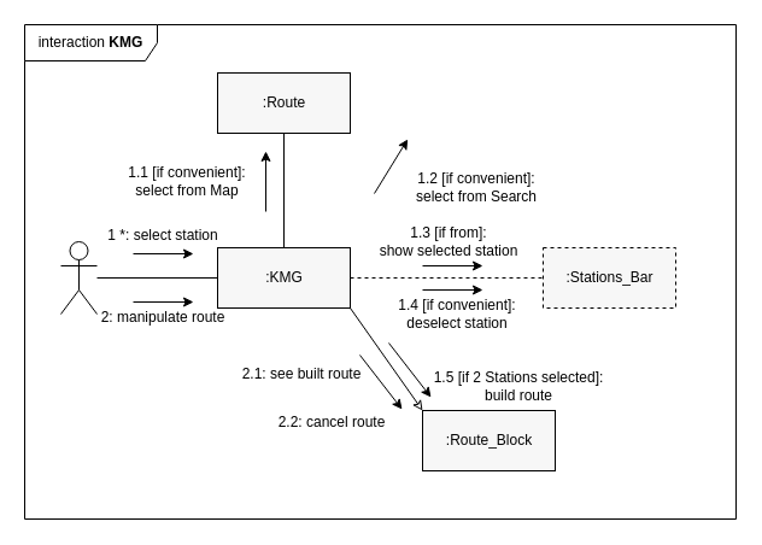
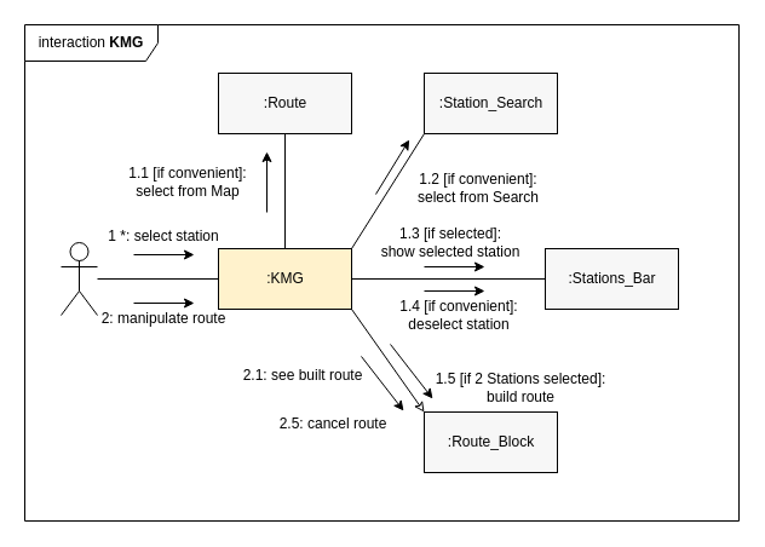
  <mxCell id="0" />
  <mxCell id="1" parent="0" />
  <mxCell id="2" value="interaction &lt;b&gt;KMG&lt;/b&gt;" style="shape=umlFrame;whiteSpace=wrap;html=1;width=110;height=30;swimlaneFillColor=#ffffff;" parent="1" vertex="1"><mxGeometry x="20" y="20" width="590" height="410" as="geometry" /></mxCell>
  <mxCell id="3" style="edgeStyle=orthogonalEdgeStyle;rounded=0;orthogonalLoop=1;jettySize=auto;html=1;entryX=0;entryY=0.5;entryDx=0;entryDy=0;endArrow=none;endFill=0;" edge="1" parent="1" source="4" target="9"><mxGeometry relative="1" as="geometry" /></mxCell>
  <mxCell id="4" value="" style="shape=umlActor;verticalLabelPosition=bottom;verticalAlign=top;html=1;" parent="1" vertex="1"><mxGeometry x="50" y="200" width="30" height="60" as="geometry" /></mxCell>
  <mxCell id="5" style="rounded=0;orthogonalLoop=1;jettySize=auto;html=1;exitX=0.5;exitY=0;exitDx=0;exitDy=0;entryX=0.5;entryY=1;entryDx=0;entryDy=0;endArrow=none;endFill=0;" edge="1" parent="1" source="9" target="14"><mxGeometry relative="1" as="geometry" /></mxCell>
- <mxCell id="7" style="edgeStyle=none;rounded=0;orthogonalLoop=1;jettySize=auto;html=1;entryX=0;entryY=0.5;entryDx=0;entryDy=0;endArrow=none;endFill=0;dashed=1;" edge="1" parent="1" source="9" target="21"><mxGeometry relative="1" as="geometry" /></mxCell>
+ <mxCell id="6" style="edgeStyle=none;rounded=0;orthogonalLoop=1;jettySize=auto;html=1;exitX=1;exitY=0;exitDx=0;exitDy=0;entryX=0;entryY=1;entryDx=0;entryDy=0;endArrow=none;endFill=0;" edge="1" parent="1" source="9" target="16"><mxGeometry relative="1" as="geometry" /></mxCell>
+ <mxCell id="7" style="edgeStyle=none;rounded=0;orthogonalLoop=1;jettySize=auto;html=1;entryX=0;entryY=0.5;entryDx=0;entryDy=0;endArrow=none;endFill=0;" edge="1" parent="1" source="9" target="21"><mxGeometry relative="1" as="geometry" /></mxCell>
  <mxCell id="8" style="edgeStyle=none;rounded=0;orthogonalLoop=1;jettySize=auto;html=1;exitX=1;exitY=1;exitDx=0;exitDy=0;entryX=0;entryY=0;entryDx=0;entryDy=0;endArrow=classic;endFill=0;" edge="1" parent="1" source="9" target="24"><mxGeometry relative="1" as="geometry" /></mxCell>
- <mxCell id="9" value=":KMG" style="html=1;align=center;labelBackgroundColor=none;fillColor=#F7F7F7;" vertex="1" parent="1"><mxGeometry x="180" y="205" width="110" height="50" as="geometry" /></mxCell>
+ <mxCell id="9" value=":KMG" style="html=1;align=center;labelBackgroundColor=none;fillColor=#fff2cc;" vertex="1" parent="1"><mxGeometry x="180" y="205" width="110" height="50" as="geometry" /></mxCell>
  <mxCell id="10" value="" style="endArrow=classic;html=1;" edge="1" parent="1"><mxGeometry width="50" height="50" relative="1" as="geometry"><mxPoint x="110" y="210" as="sourcePoint" /><mxPoint x="160" y="210" as="targetPoint" /></mxGeometry></mxCell>
  <mxCell id="11" value="&lt;font style=&quot;font-size: 12px&quot;&gt;1 *: select station&lt;/font&gt;" style="text;html=1;strokeColor=none;fillColor=none;align=center;verticalAlign=middle;whiteSpace=wrap;rounded=0;labelBackgroundColor=none;" vertex="1" parent="1"><mxGeometry x="80" y="185" width="110" height="20" as="geometry" /></mxCell>
  <mxCell id="12" value="&lt;font style=&quot;font-size: 12px&quot;&gt;2: manipulate route&lt;/font&gt;" style="text;html=1;strokeColor=none;fillColor=none;align=center;verticalAlign=middle;whiteSpace=wrap;rounded=0;labelBackgroundColor=none;" vertex="1" parent="1"><mxGeometry x="80" y="253" width="110" height="20" as="geometry" /></mxCell>
  <mxCell id="13" value="" style="endArrow=classic;html=1;" edge="1" parent="1"><mxGeometry width="50" height="50" relative="1" as="geometry"><mxPoint x="110" y="250" as="sourcePoint" /><mxPoint x="160" y="250" as="targetPoint" /></mxGeometry></mxCell>
  <mxCell id="14" value=":Route" style="html=1;align=center;labelBackgroundColor=none;fillColor=#F7F7F7;" vertex="1" parent="1"><mxGeometry x="180" y="60" width="110" height="50" as="geometry" /></mxCell>
  <mxCell id="15" value="&lt;font style=&quot;font-size: 12px&quot;&gt;1.1 [if convenient]: select from Map&lt;/font&gt;" style="text;html=1;strokeColor=none;fillColor=none;align=center;verticalAlign=middle;whiteSpace=wrap;rounded=0;labelBackgroundColor=none;" vertex="1" parent="1"><mxGeometry x="100" y="140" width="110" height="20" as="geometry" /></mxCell>
+ <mxCell id="16" value=":Station_Search" style="html=1;align=center;labelBackgroundColor=none;fillColor=#F7F7F7;" vertex="1" parent="1"><mxGeometry x="350" y="60" width="110" height="50" as="geometry" /></mxCell>
  <mxCell id="17" value="&lt;font style=&quot;font-size: 12px&quot;&gt;1.2 [if convenient]: select from Search&lt;/font&gt;" style="text;html=1;strokeColor=none;fillColor=none;align=center;verticalAlign=middle;whiteSpace=wrap;rounded=0;labelBackgroundColor=none;" vertex="1" parent="1"><mxGeometry x="340" y="145" width="110" height="20" as="geometry" /></mxCell>
  <mxCell id="18" style="edgeStyle=none;rounded=0;orthogonalLoop=1;jettySize=auto;html=1;exitX=0.5;exitY=1;exitDx=0;exitDy=0;endArrow=none;endFill=0;" edge="1" parent="1" source="15" target="15"><mxGeometry relative="1" as="geometry" /></mxCell>
  <mxCell id="19" value="" style="endArrow=classic;html=1;" edge="1" parent="1"><mxGeometry width="50" height="50" relative="1" as="geometry"><mxPoint x="220" y="175" as="sourcePoint" /><mxPoint x="220" y="125" as="targetPoint" /></mxGeometry></mxCell>
  <mxCell id="20" value="" style="endArrow=classic;html=1;" edge="1" parent="1"><mxGeometry width="50" height="50" relative="1" as="geometry"><mxPoint x="310" y="160" as="sourcePoint" /><mxPoint x="337.67" y="115" as="targetPoint" /></mxGeometry></mxCell>
- <mxCell id="21" value=":Stations_Bar" style="html=1;align=center;labelBackgroundColor=none;fillColor=#F7F7F7;dashed=1;" vertex="1" parent="1"><mxGeometry x="450" y="205" width="110" height="50" as="geometry" /></mxCell>
+ <mxCell id="21" value=":Stations_Bar" style="html=1;align=center;labelBackgroundColor=none;fillColor=#F7F7F7;" vertex="1" parent="1"><mxGeometry x="450" y="205" width="110" height="50" as="geometry" /></mxCell>
  <mxCell id="22" value="" style="endArrow=classic;html=1;" edge="1" parent="1"><mxGeometry width="50" height="50" relative="1" as="geometry"><mxPoint x="350" y="220" as="sourcePoint" /><mxPoint x="400" y="220" as="targetPoint" /></mxGeometry></mxCell>
  <mxCell id="23" value="&lt;font style=&quot;font-size: 12px&quot;&gt;1.4 [if convenient]: deselect station&lt;/font&gt;" style="text;html=1;strokeColor=none;fillColor=none;align=center;verticalAlign=middle;whiteSpace=wrap;rounded=0;labelBackgroundColor=none;" vertex="1" parent="1"><mxGeometry x="324" y="250" width="110" height="20" as="geometry" /></mxCell>
  <mxCell id="24" value=":Route_Block" style="html=1;align=center;labelBackgroundColor=none;fillColor=#F7F7F7;" vertex="1" parent="1"><mxGeometry x="350" y="340" width="110" height="50" as="geometry" /></mxCell>
  <mxCell id="25" value="" style="endArrow=classic;html=1;" edge="1" parent="1"><mxGeometry width="50" height="50" relative="1" as="geometry"><mxPoint x="322" y="284" as="sourcePoint" /><mxPoint x="357" y="329" as="targetPoint" /></mxGeometry></mxCell>
  <mxCell id="26" value="&lt;font style=&quot;font-size: 12px&quot;&gt;1.5 [if 2 Stations selected]: build route&lt;/font&gt;" style="text;html=1;strokeColor=none;fillColor=none;align=center;verticalAlign=middle;whiteSpace=wrap;rounded=0;labelBackgroundColor=none;" vertex="1" parent="1"><mxGeometry x="355" y="310" width="150" height="20" as="geometry" /></mxCell>
  <mxCell id="27" value="" style="endArrow=classic;html=1;" edge="1" parent="1"><mxGeometry width="50" height="50" relative="1" as="geometry"><mxPoint x="298" y="294" as="sourcePoint" /><mxPoint x="333" y="339" as="targetPoint" /></mxGeometry></mxCell>
  <mxCell id="28" value="&lt;font style=&quot;font-size: 12px&quot;&gt;2.1: see built route&lt;/font&gt;" style="text;html=1;strokeColor=none;fillColor=none;align=center;verticalAlign=middle;whiteSpace=wrap;rounded=0;labelBackgroundColor=none;" vertex="1" parent="1"><mxGeometry x="190" y="300" width="120" height="20" as="geometry" /></mxCell>
- <mxCell id="29" value="&lt;font style=&quot;font-size: 12px&quot;&gt;2.2: cancel route&lt;/font&gt;" style="text;html=1;strokeColor=none;fillColor=none;align=center;verticalAlign=middle;whiteSpace=wrap;rounded=0;labelBackgroundColor=none;" vertex="1" parent="1"><mxGeometry x="215" y="340" width="120" height="20" as="geometry" /></mxCell>
- <mxCell id="30" value="&lt;font style=&quot;font-size: 12px&quot;&gt;1.3 [if from]:&lt;br&gt;show selected station&lt;/font&gt;" style="text;html=1;strokeColor=none;fillColor=none;align=center;verticalAlign=middle;whiteSpace=wrap;rounded=0;labelBackgroundColor=none;" vertex="1" parent="1"><mxGeometry x="310" y="190" width="124" height="20" as="geometry" /></mxCell>
+ <mxCell id="29" value="&lt;font style=&quot;font-size: 12px&quot;&gt;2.5: cancel route&lt;/font&gt;" style="text;html=1;strokeColor=none;fillColor=none;align=center;verticalAlign=middle;whiteSpace=wrap;rounded=0;labelBackgroundColor=none;" vertex="1" parent="1"><mxGeometry x="215" y="340" width="120" height="20" as="geometry" /></mxCell>
+ <mxCell id="30" value="&lt;font style=&quot;font-size: 12px&quot;&gt;1.3 [if selected]:&lt;br&gt;show selected station&lt;/font&gt;" style="text;html=1;strokeColor=none;fillColor=none;align=center;verticalAlign=middle;whiteSpace=wrap;rounded=0;labelBackgroundColor=none;" vertex="1" parent="1"><mxGeometry x="310" y="190" width="124" height="20" as="geometry" /></mxCell>
  <mxCell id="31" value="" style="endArrow=classic;html=1;" edge="1" parent="1"><mxGeometry width="50" height="50" relative="1" as="geometry"><mxPoint x="350" y="240" as="sourcePoint" /><mxPoint x="400" y="240" as="targetPoint" /></mxGeometry></mxCell>
